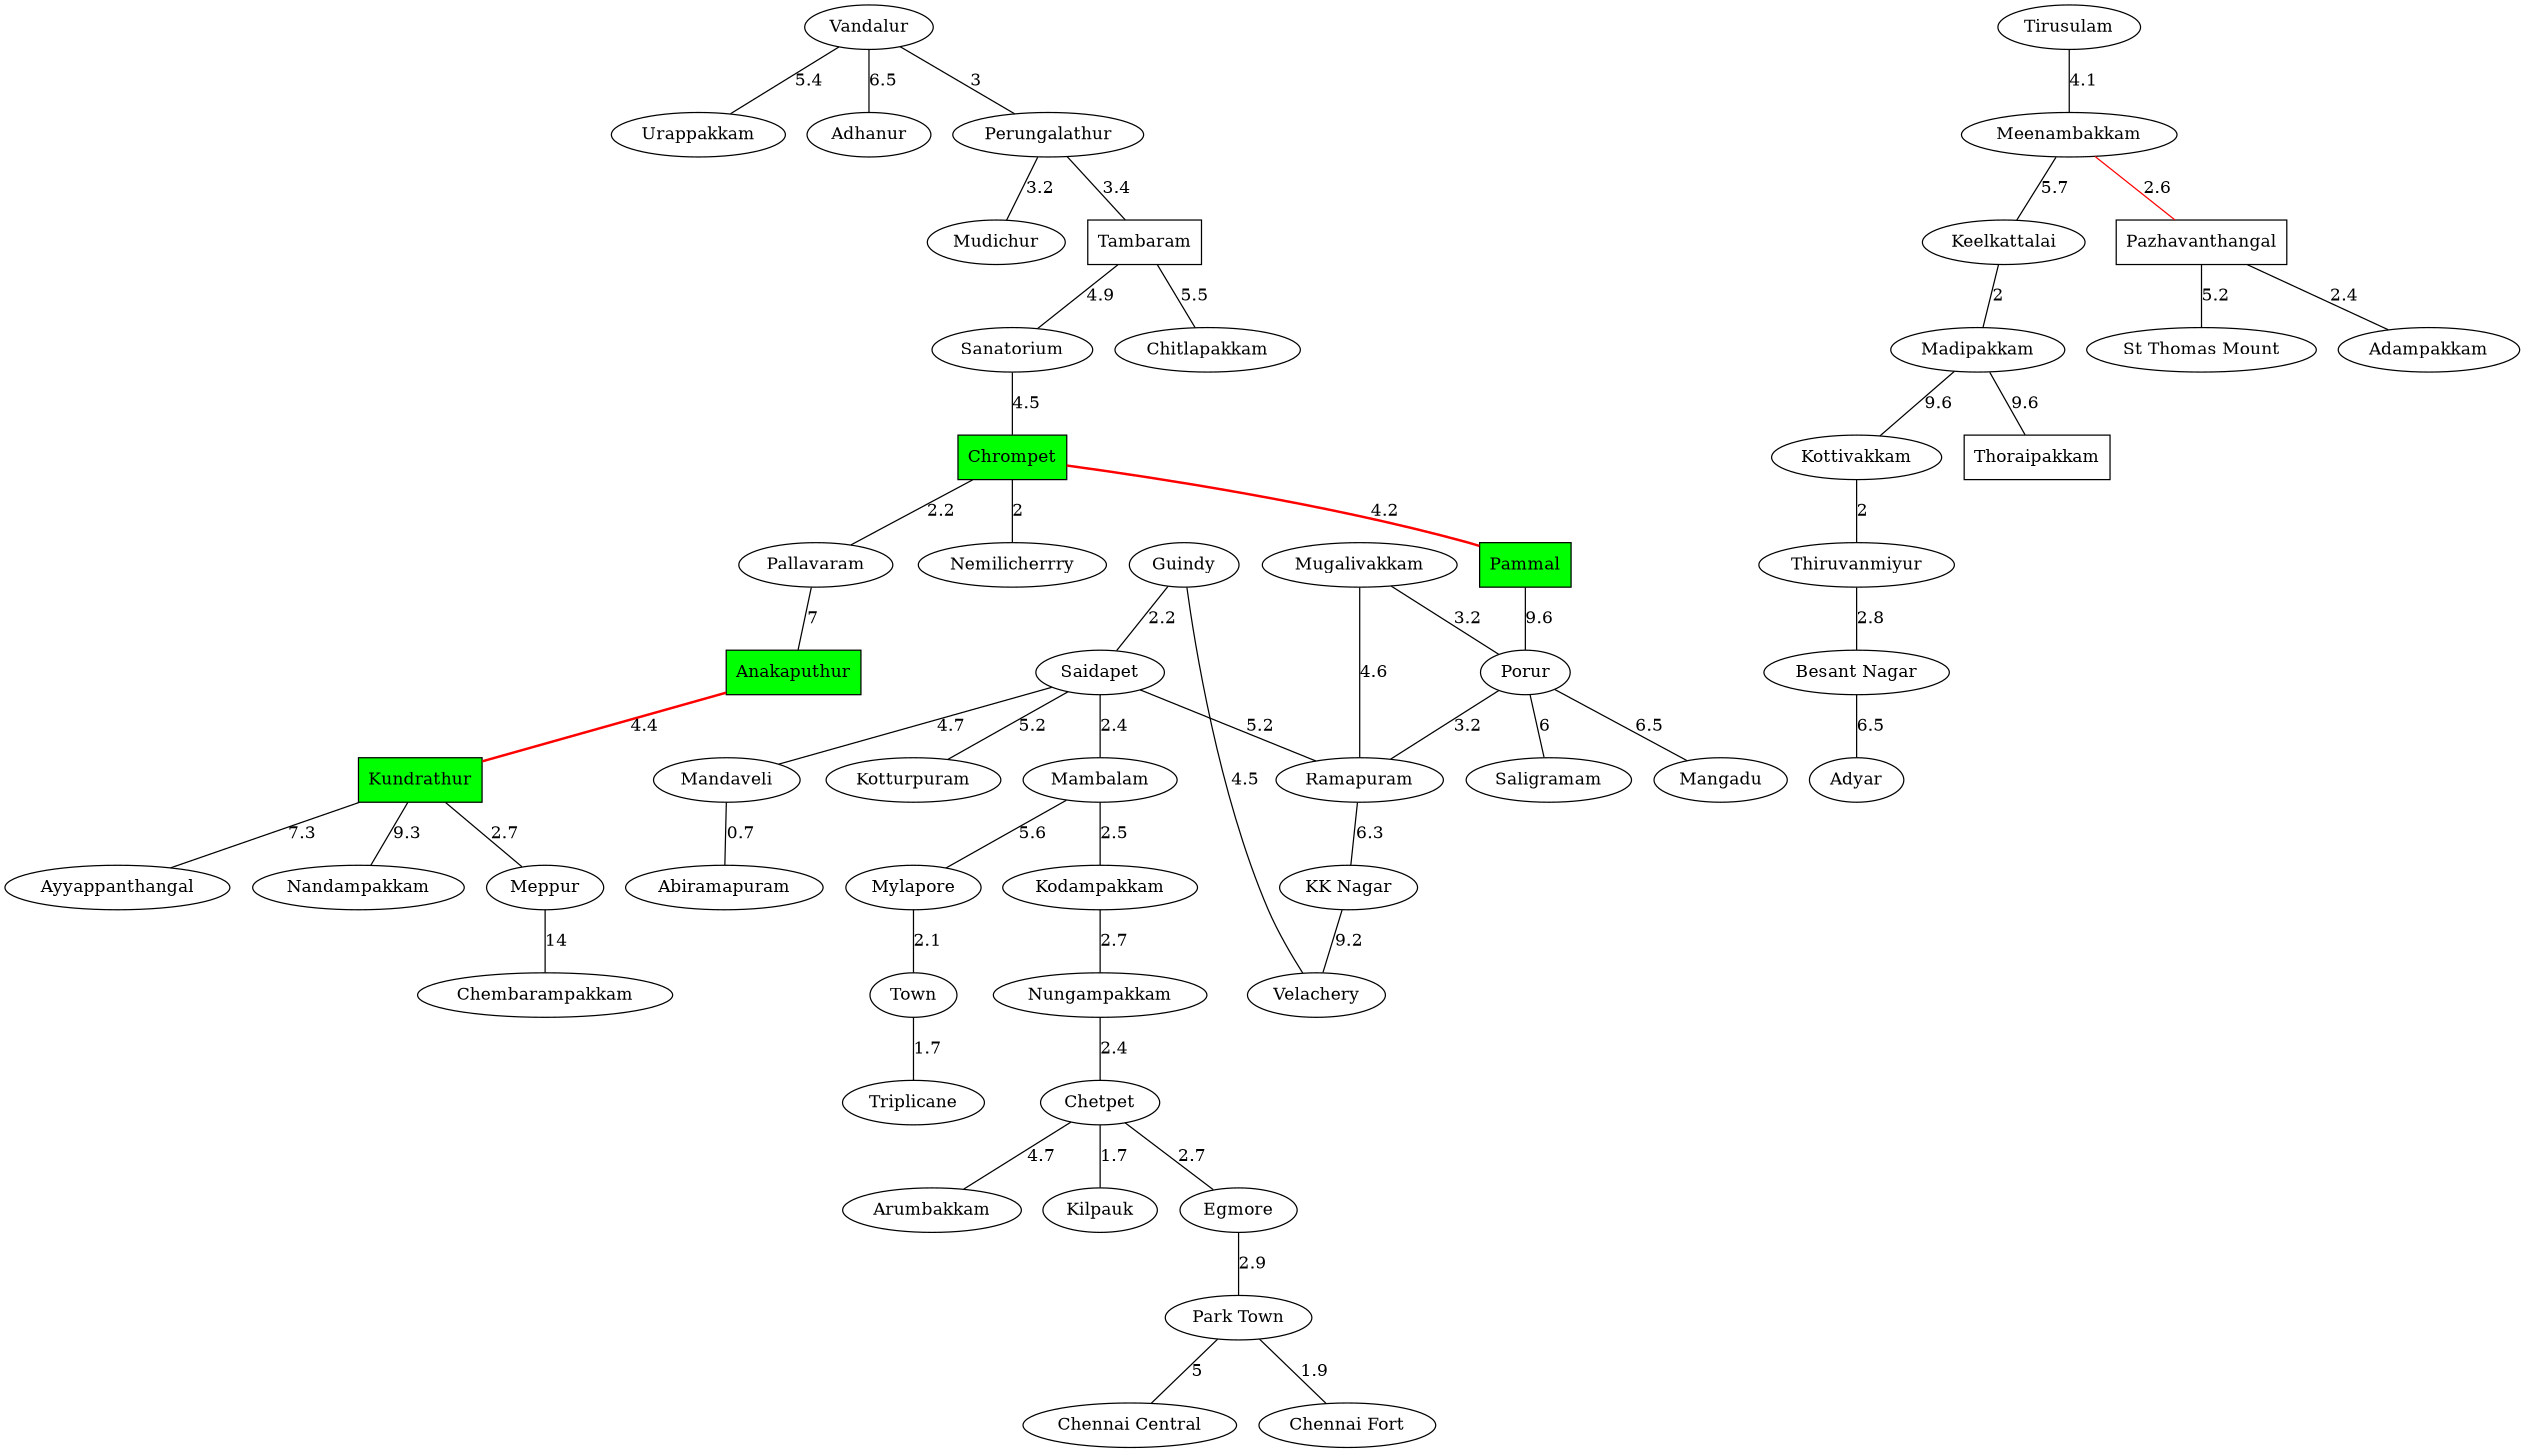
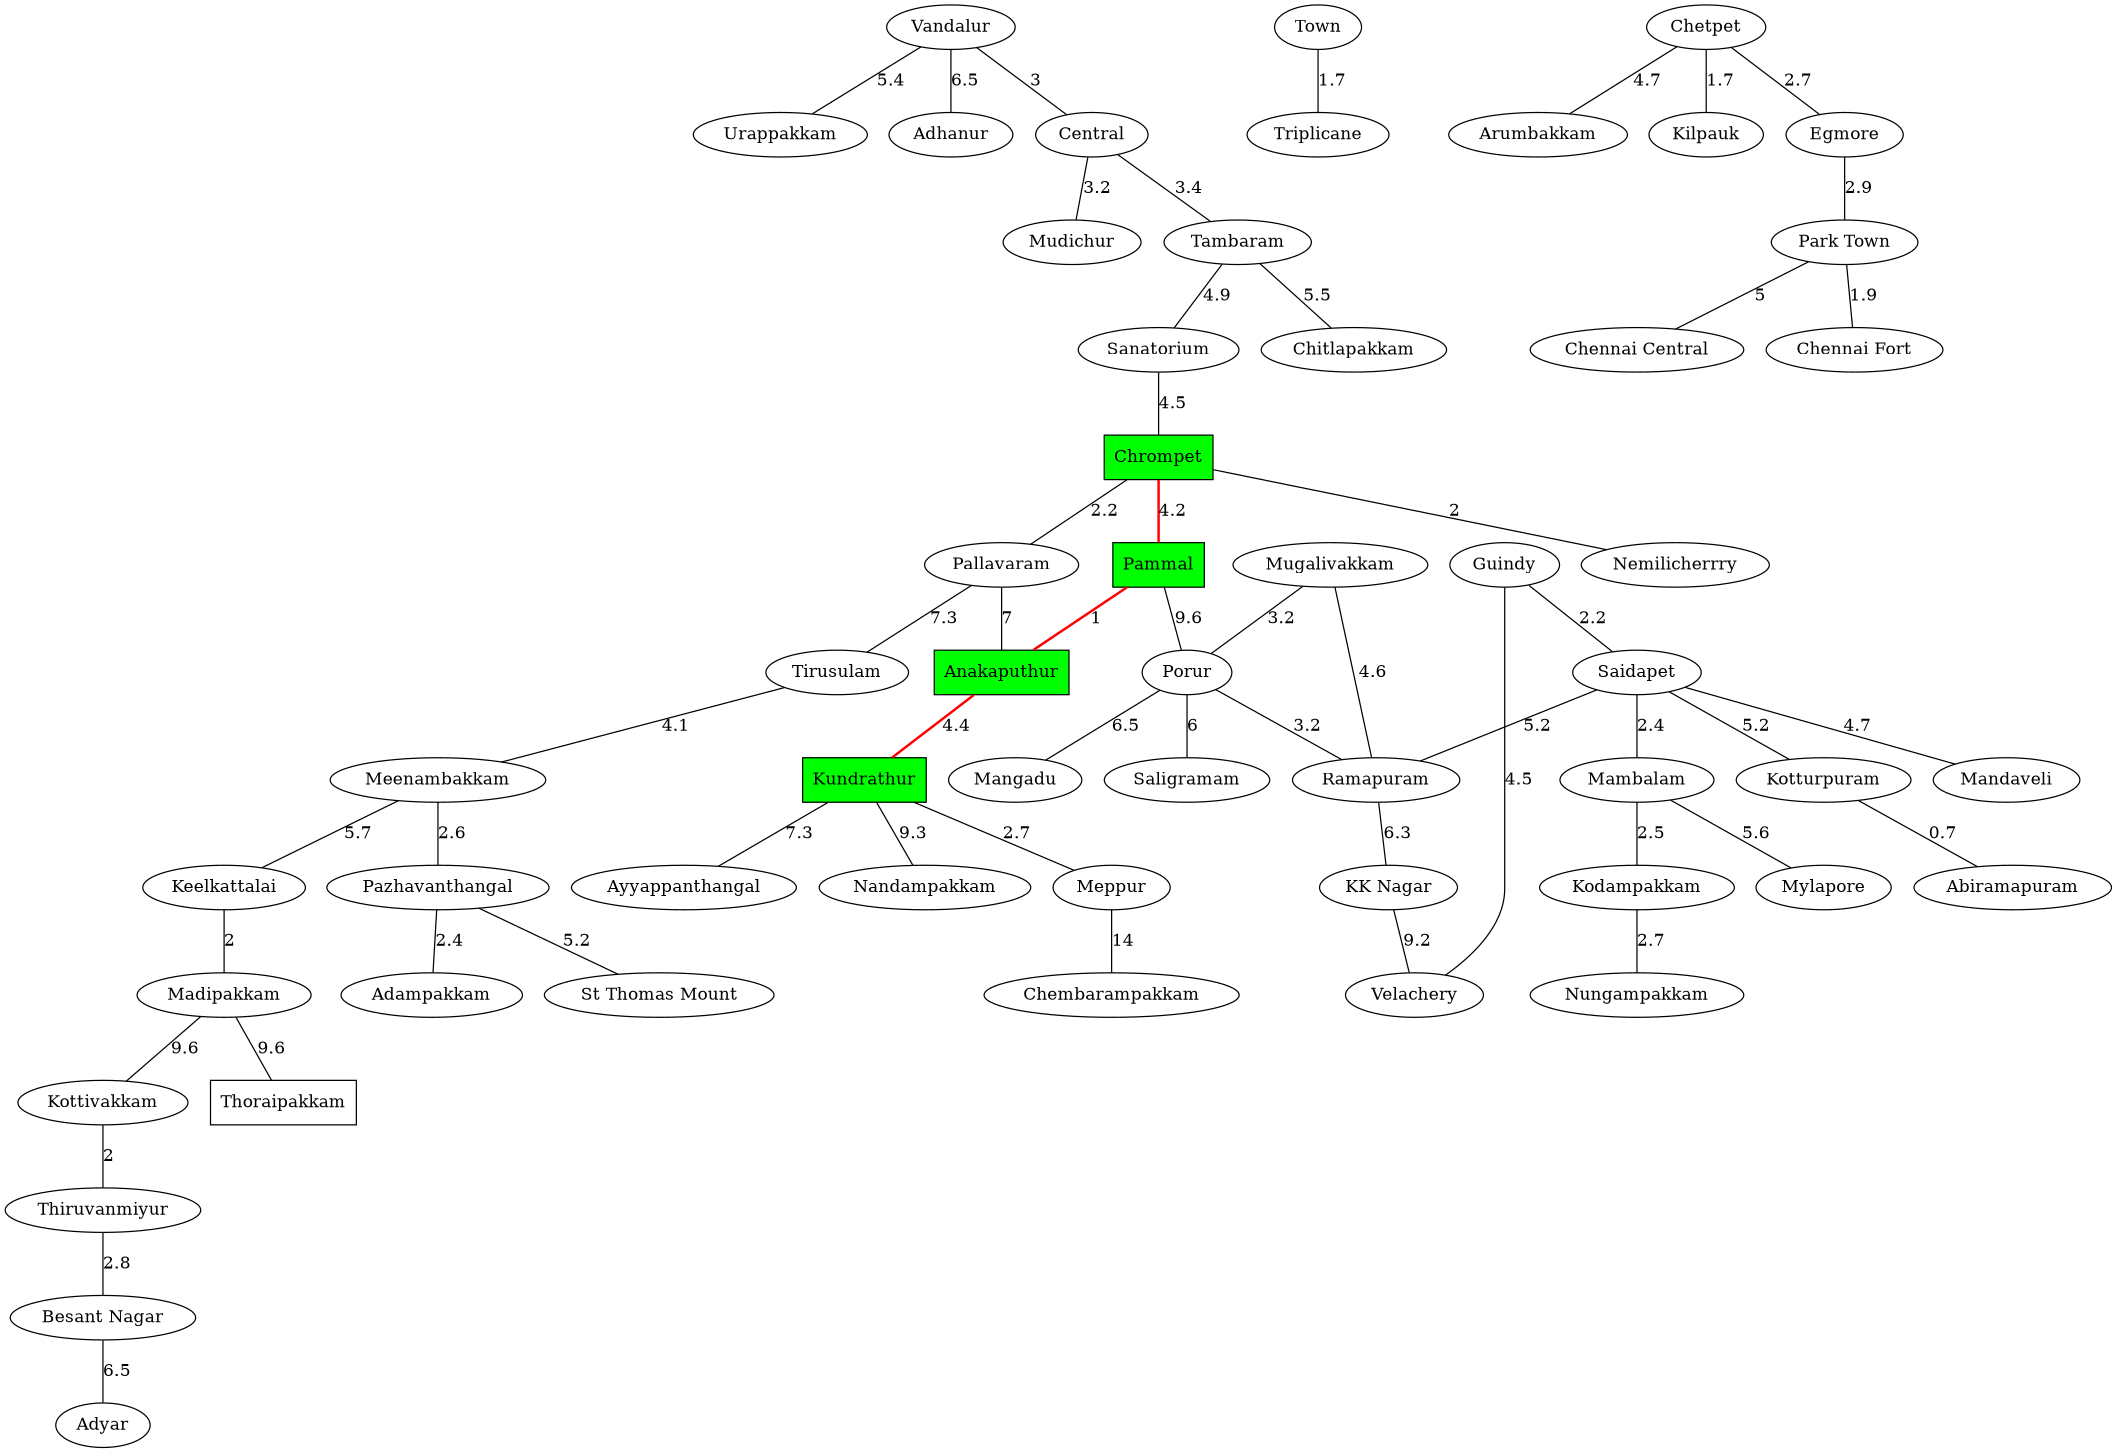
  graph {
    fontname="DejaVu Serif"
    node [fontname="DejaVu Serif"]
    edge [fontname="DejaVu Serif"]
    Vandalur
    Urappakkam
    Adhanur
-   Perungalathur
+   Perungalathur [label=Central]
    Mudichur
-   Tambaram [shape=box]
+   Tambaram
    Sanatorium
    Chitlapakkam
    Chrompet [fillcolor=green shape=box style=filled]
    Pallavaram
    Nemilicherrry
    Pammal [fillcolor=green shape=box style=filled]
    Anakaputhur [fillcolor=green shape=box style=filled]
    Tirusulam
    Porur
    Kundrathur [fillcolor=green shape=box style=filled]
    Meenambakkam
    Ayyappanthangal
    Nandampakkam
    Meppur
    Keelkattalai
-   Pazhavanthangal [shape=box]
+   Pazhavanthangal
    Madipakkam
    "St Thomas Mount"
    Adampakkam
    Kottivakkam
    Thoraipakkam [shape=box]
    Thiruvanmiyur
    "Besant Nagar"
    Adyar
    Guindy
    Velachery
    Saidapet
    Kotturpuram
    Ramapuram
    Mambalam
    Mandaveli
    "KK Nagar"
    Kodampakkam
    Mylapore
    Abiramapuram
    Mugalivakkam
    Saligramam
    Mangadu
    Chembarampakkam
    Nungampakkam
    n47 [label=Town]
    Chetpet
    Triplicane
    Arumbakkam
    Kilpauk
    Egmore
    "Park Town"
    "Chennai Central"
    "Chennai Fort"
    Vandalur -- Urappakkam [label=5.4]
    Vandalur -- Adhanur [label=6.5]
    Vandalur -- Perungalathur [label=3]
    Perungalathur -- Mudichur [label=3.2]
    Perungalathur -- Tambaram [label=3.4]
    Tambaram -- Sanatorium [label=4.9]
    Tambaram -- Chitlapakkam [label=5.5]
    Sanatorium -- Chrompet [label=4.5]
    Chrompet -- Pallavaram [label=2.2]
    Chrompet -- Nemilicherrry [label=2]
    Chrompet -- Pammal [color=red label=4.2 penwidth=2.0]
    Pallavaram -- Anakaputhur [label=7]
+   Pallavaram -- Tirusulam [label=7.3]
+   Pammal -- Anakaputhur [color=red label=1 penwidth=2.0]
    Pammal -- Porur [label=9.6]
    Anakaputhur -- Kundrathur [color=red label=4.4 penwidth=2.0]
    Tirusulam -- Meenambakkam [label=4.1]
    Porur -- Ramapuram [label=3.2]
    Porur -- Saligramam [label=6]
    Porur -- Mangadu [label=6.5]
    Kundrathur -- Ayyappanthangal [label=7.3]
    Kundrathur -- Nandampakkam [label=9.3]
    Kundrathur -- Meppur [label=2.7]
    Meenambakkam -- Keelkattalai [label=5.7]
-   Meenambakkam -- Pazhavanthangal [label=2.6 color=red]
+   Meenambakkam -- Pazhavanthangal [label=2.6]
    Meppur -- Chembarampakkam [label=14]
    Keelkattalai -- Madipakkam [label=2]
    Pazhavanthangal -- "St Thomas Mount" [label=5.2]
    Pazhavanthangal -- Adampakkam [label=2.4]
    Madipakkam -- Kottivakkam [label=9.6]
    Madipakkam -- Thoraipakkam [label=9.6]
    Kottivakkam -- Thiruvanmiyur [label=2]
    Thiruvanmiyur -- "Besant Nagar" [label=2.8]
    "Besant Nagar" -- Adyar [label=6.5]
    Guindy -- Velachery [label=4.5]
    Guindy -- Saidapet [label=2.2]
    Saidapet -- Kotturpuram [label=5.2]
    Saidapet -- Ramapuram [label=5.2]
    Saidapet -- Mambalam [label=2.4]
    Saidapet -- Mandaveli [label=4.7]
    Ramapuram -- "KK Nagar" [label=6.3]
    Mambalam -- Kodampakkam [label=2.5]
    Mambalam -- Mylapore [label=5.6]
-   Mandaveli -- Abiramapuram [label=0.7]
+   Kotturpuram -- Abiramapuram [label=0.7]
    "KK Nagar" -- Velachery [label=9.2]
    Kodampakkam -- Nungampakkam [label=2.7]
-   Mylapore -- n47 [label=2.1]
    Mugalivakkam -- Porur [label=3.2]
    Mugalivakkam -- Ramapuram [label=4.6]
-   Nungampakkam -- Chetpet [label=2.4]
    n47 -- Triplicane [label=1.7]
    Chetpet -- Arumbakkam [label=4.7]
    Chetpet -- Kilpauk [label=1.7]
    Chetpet -- Egmore [label=2.7]
    Egmore -- "Park Town" [label=2.9]
    "Park Town" -- "Chennai Central" [label=5]
    "Park Town" -- "Chennai Fort" [label=1.9]
  }
